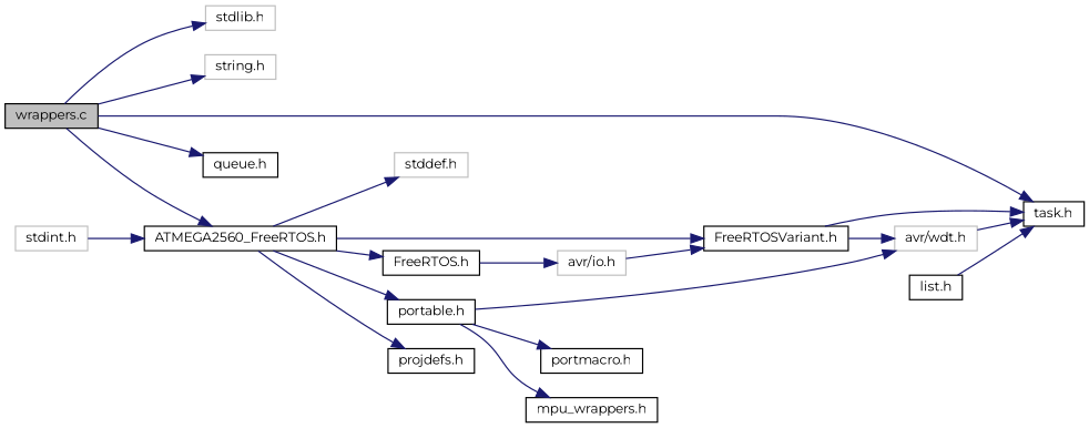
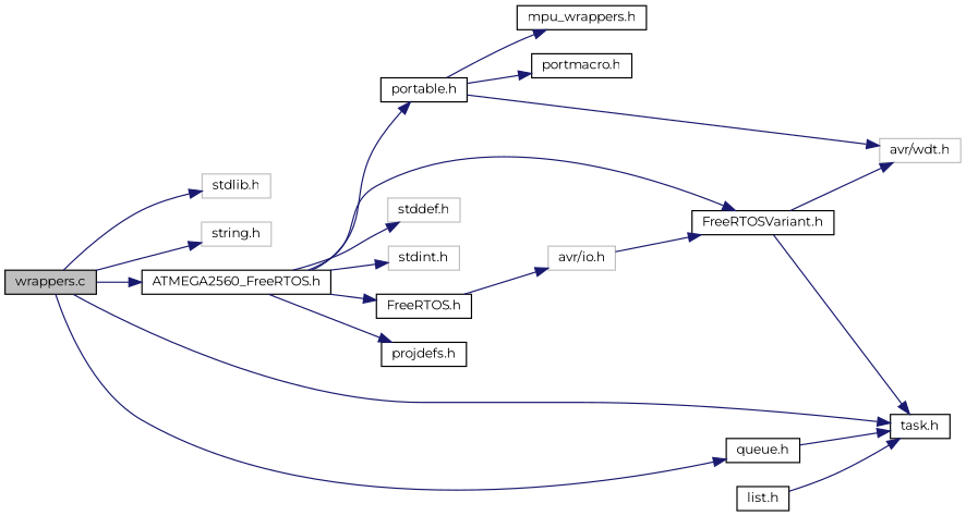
  digraph {
    fontname=Montserrat
    rankdir=LR
    node [color=black fillcolor=white fontname=Montserrat fontsize=10 shape=record style=filled]
    edge [color=midnightblue fontname=Montserrat fontsize=10 labelfontname=Helvetica labelfontsize=10 style=solid]
    n1 [fillcolor=grey75 fontcolor=black height=0.2 label="wrappers.c" width=0.4]
    n2 [color=grey75 height=0.2 label="stdlib.h" width=0.4]
    n3 [color=grey75 height=0.2 label="string.h" width=0.4]
    n4 [height=0.2 label="ATMEGA2560_FreeRTOS.h" width=0.4]
    n5 [height=0.2 label="task.h" width=0.4]
    n6 [height=0.2 label="queue.h" width=0.4]
    n7 [color=grey75 height=0.2 label="stddef.h" width=0.4]
    n8 [color=grey75 height=0.2 label="stdint.h" width=0.4]
    n9 [height=0.2 label="FreeRTOS.h" width=0.4]
    n10 [height=0.2 label="projdefs.h" width=0.4]
    n11 [height=0.2 label="portable.h" width=0.4]
    n12 [height=0.2 label="FreeRTOSVariant.h" width=0.4]
    n13 [color=grey75 height=0.2 label="avr/io.h" width=0.4]
    n14 [height=0.2 label="portmacro.h" width=0.4]
    n15 [color=grey75 height=0.2 label="avr/wdt.h" width=0.4]
    n16 [height=0.2 label="mpu_wrappers.h" width=0.4]
    n17 [height=0.2 label="list.h" width=0.4]
    n1 -> n2
    n1 -> n3
    n1 -> n4
    n1 -> n5
    n1 -> n6
    n4 -> n7
-   n8 -> n4
+   n4 -> n8
    n4 -> n9
    n4 -> n10
    n4 -> n11
    n4 -> n12
-   n15 -> n5
+   n6 -> n5
    n9 -> n13
    n11 -> n14
    n11 -> n15
    n11 -> n16
    n12 -> n5
    n12 -> n15
    n13 -> n12
    n17 -> n5
  }
